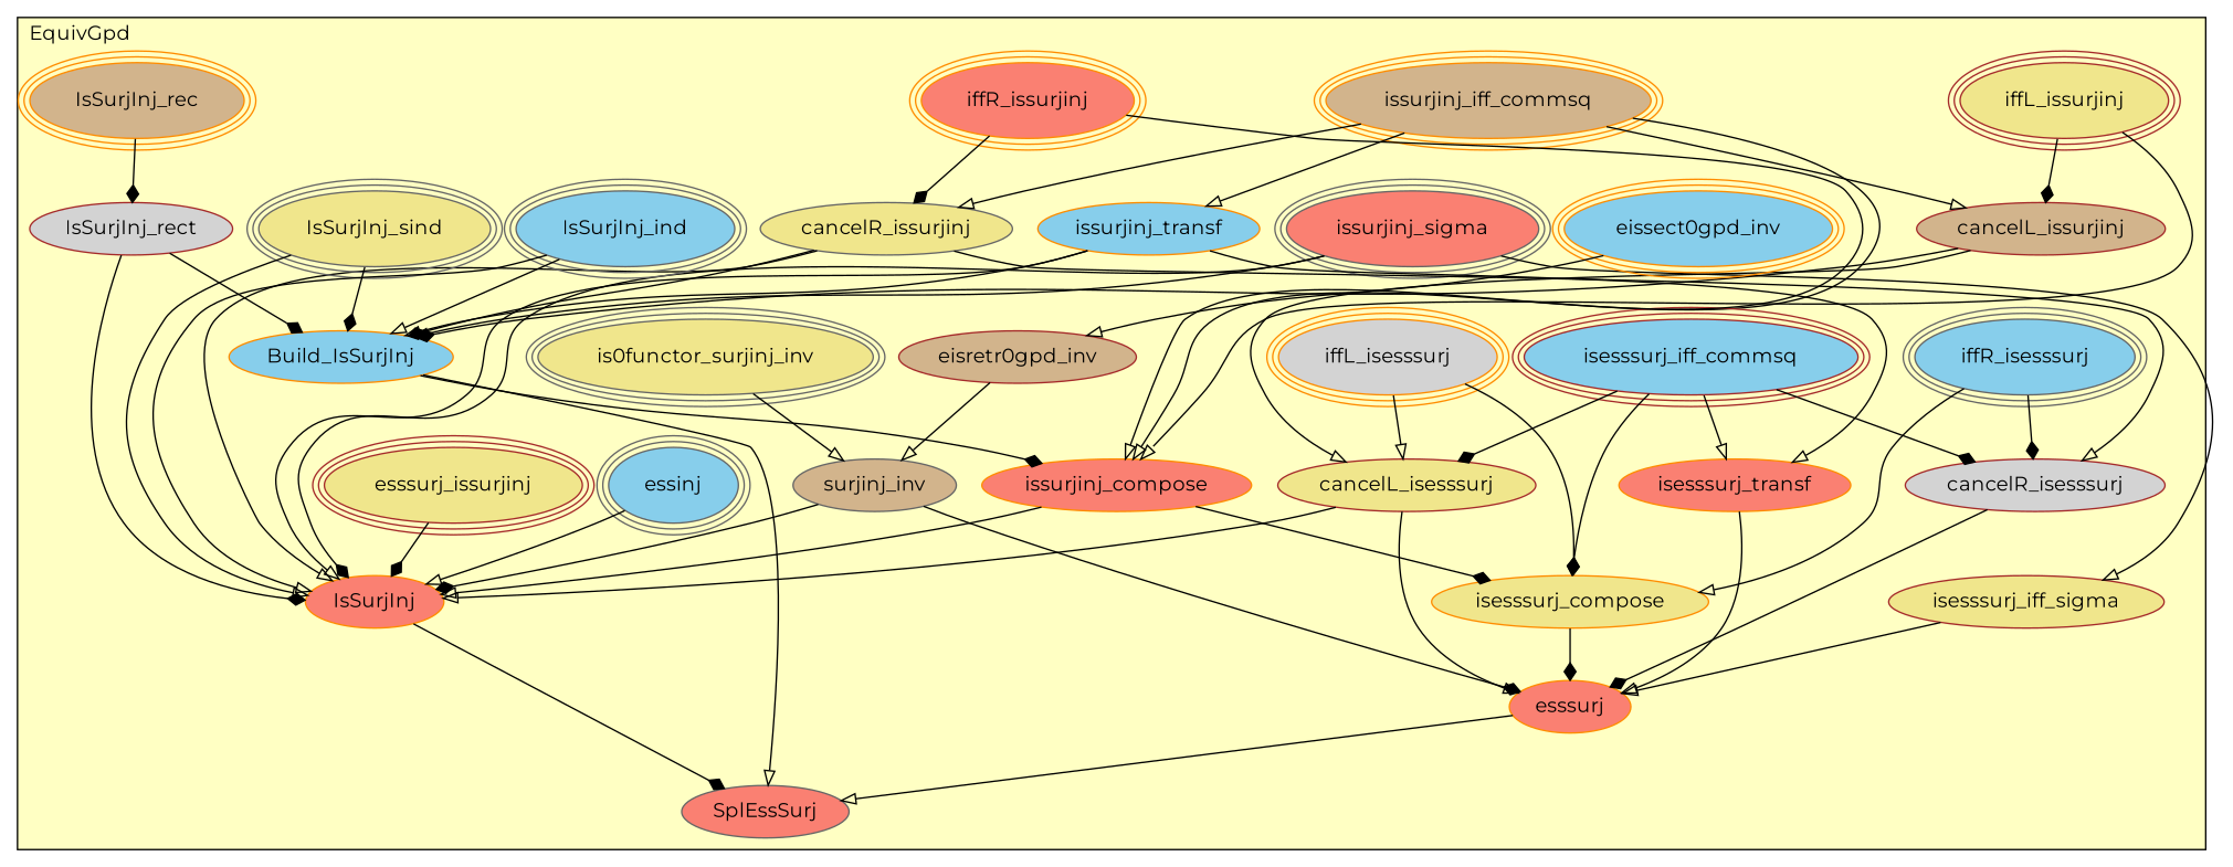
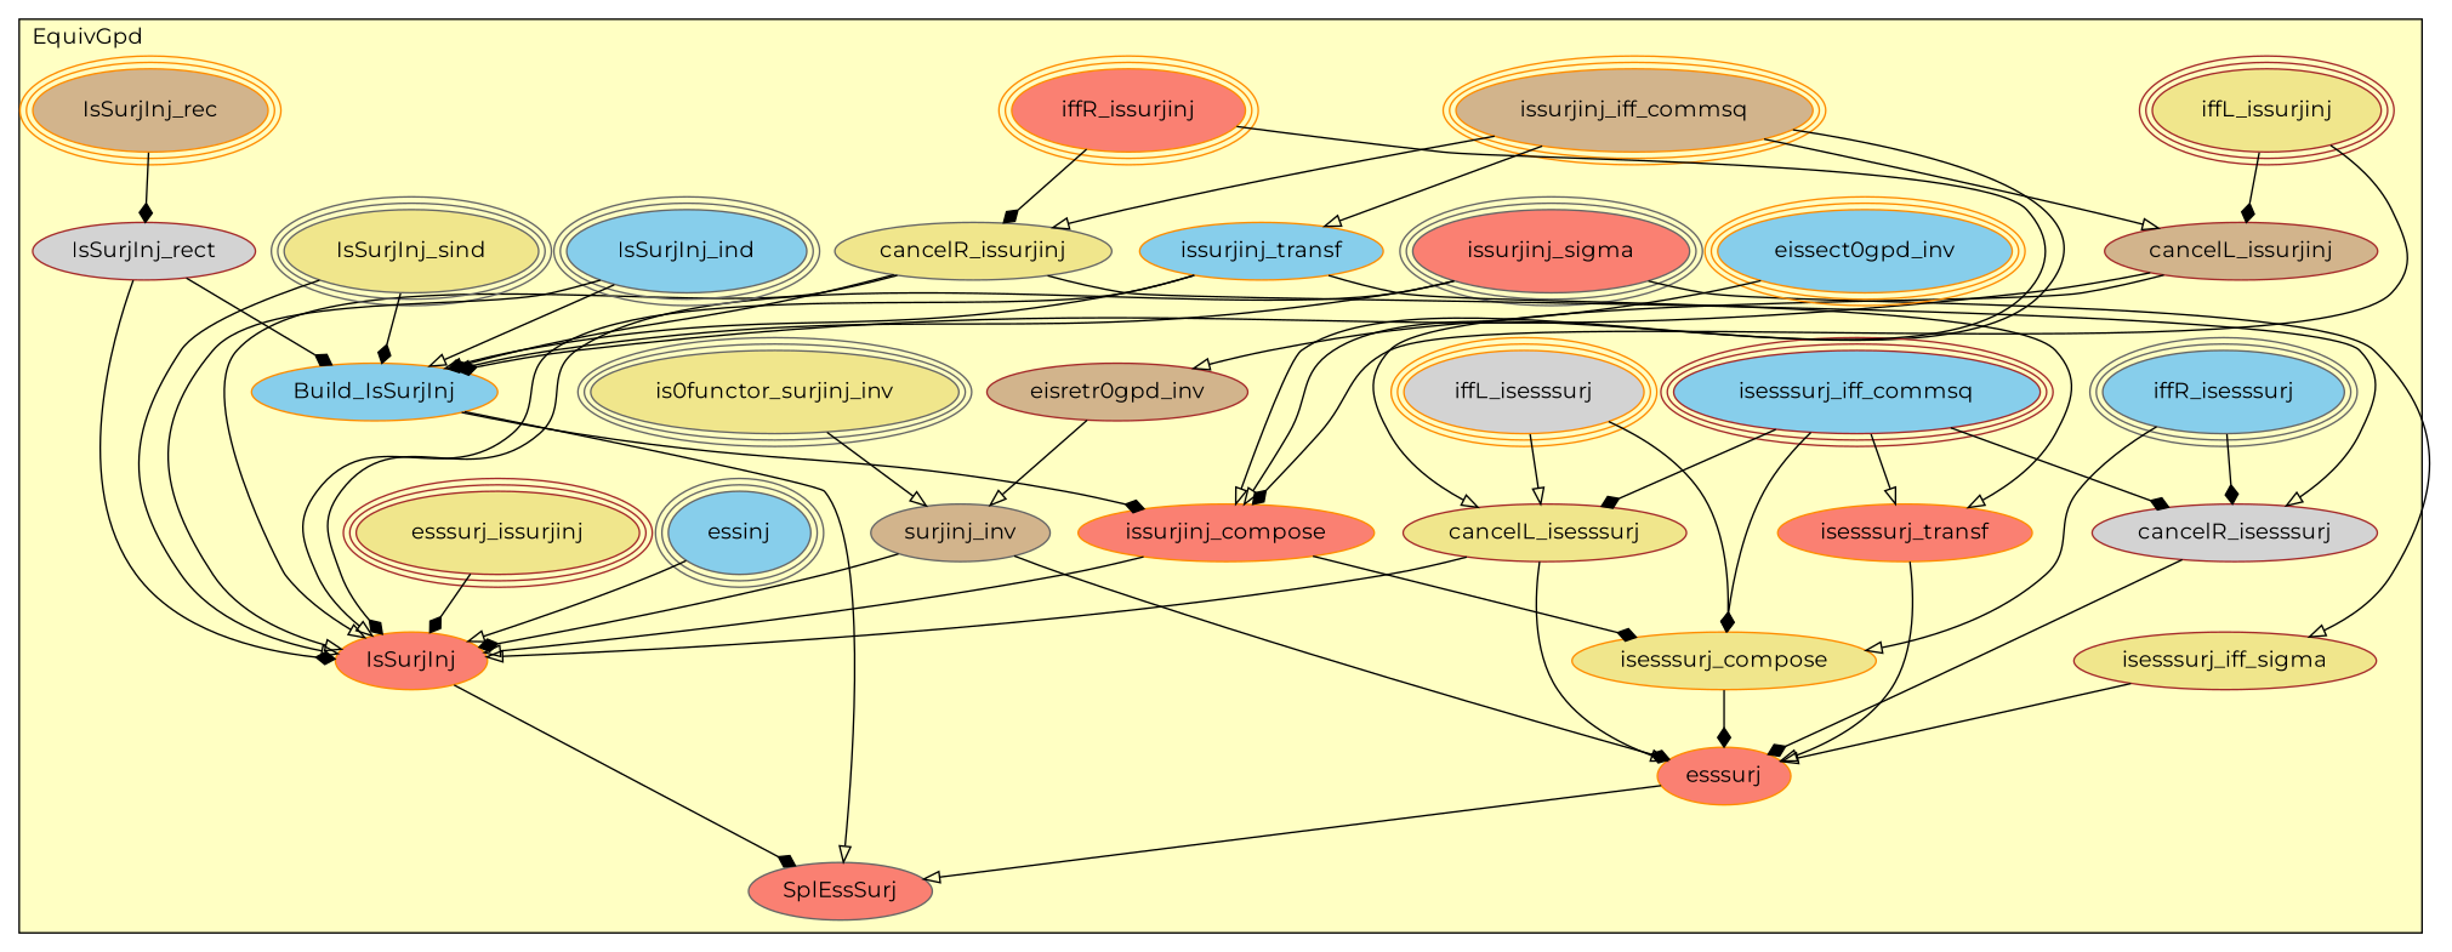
  digraph {
    fontname=Montserrat
    node [color=darkorange fillcolor=khaki fontname=Montserrat style=filled]
    edge [arrowhead=onormal fontname=Montserrat]
    n1 [color=gray40 fillcolor=salmon label=issurjinj_sigma peripheries=3]
    n2 [color=brown label=isesssurj_iff_sigma]
    n3 [fillcolor=tan label=issurjinj_iff_commsq peripheries=3]
    n4 [color=brown fillcolor=skyblue label=isesssurj_iff_commsq peripheries=3]
    n5 [fillcolor=salmon label=iffR_issurjinj peripheries=3]
    n6 [color=gray40 label=cancelR_issurjinj]
    n7 [color=gray40 fillcolor=skyblue label=iffR_isesssurj peripheries=3]
    n8 [color=brown fillcolor=lightgrey label=cancelR_isesssurj]
    n9 [color=brown label=iffL_issurjinj peripheries=3]
    n10 [color=brown fillcolor=tan label=cancelL_issurjinj]
    n11 [fillcolor=lightgrey label=iffL_isesssurj peripheries=3]
    n12 [color=brown label=cancelL_isesssurj]
    n13 [fillcolor=salmon label=issurjinj_compose]
    n14 [label=isesssurj_compose]
    n15 [fillcolor=skyblue label=issurjinj_transf]
    n16 [fillcolor=salmon label=isesssurj_transf]
    n17 [fillcolor=skyblue label=eissect0gpd_inv peripheries=3]
    n18 [color=brown fillcolor=tan label=eisretr0gpd_inv]
    n19 [color=gray40 label=is0functor_surjinj_inv peripheries=3]
    n20 [color=gray40 fillcolor=tan label=surjinj_inv]
    n21 [color=gray40 fillcolor=skyblue label=essinj peripheries=3]
    n22 [color=brown label=esssurj_issurjinj peripheries=3]
    n23 [color=gray40 label=IsSurjInj_sind peripheries=3]
    n24 [fillcolor=tan label=IsSurjInj_rec peripheries=3]
    n25 [color=gray40 fillcolor=skyblue label=IsSurjInj_ind peripheries=3]
    n26 [color=brown fillcolor=lightgrey label=IsSurjInj_rect]
    n27 [fillcolor=skyblue label=Build_IsSurjInj]
    n28 [fillcolor=salmon label=IsSurjInj]
    n29 [fillcolor=salmon label=esssurj]
    n30 [color=gray40 fillcolor=salmon label=SplEssSurj]
    subgraph cluster_1 {
      fillcolor="#FFFFC3"
      label=EquivGpd
      labeljust=l
      style=filled
      n1
      n2
      n3
      n4
      n5
      n6
      n7
      n8
      n9
      n10
      n11
      n12
      n13
      n14
      n15
      n16
      n17
      n18
      n19
      n20
      n21
      n22
      n23
      n24
      n25
      n26
      n27
      n28
      n29
      n30
    }
    n1 -> n2
    n1 -> n27
    n1 -> n28 [arrowhead=diamond]
    n2 -> n29
    n3 -> n6
    n3 -> n10
    n3 -> n13
    n3 -> n15
    n4 -> n8 [arrowhead=diamond]
    n4 -> n12 [arrowhead=diamond]
    n4 -> n14 [arrowhead=diamond]
    n4 -> n16
    n5 -> n6 [arrowhead=diamond]
    n5 -> n13
    n6 -> n8
    n6 -> n27 [arrowhead=diamond]
    n6 -> n28
    n7 -> n8 [arrowhead=diamond]
    n7 -> n14
    n8 -> n29 [arrowhead=diamond]
    n9 -> n10 [arrowhead=diamond]
-   n9 -> n13
+   n9 -> n13 [arrowhead=diamond]
    n10 -> n12
    n10 -> n27 [arrowhead=diamond]
    n11 -> n12
    n11 -> n14 [arrowhead=diamond]
    n12 -> n28
    n12 -> n29
    n13 -> n14 [arrowhead=diamond]
    n13 -> n28
    n14 -> n29 [arrowhead=diamond]
    n15 -> n16
    n15 -> n27
    n15 -> n28
    n16 -> n29
    n17 -> n18
    n18 -> n20
    n19 -> n20
    n20 -> n28 [arrowhead=diamond]
    n20 -> n29 [arrowhead=diamond]
    n21 -> n28
    n22 -> n28 [arrowhead=diamond]
    n23 -> n27 [arrowhead=diamond]
    n23 -> n28
    n24 -> n26 [arrowhead=diamond]
    n25 -> n27
    n25 -> n28
    n26 -> n27 [arrowhead=diamond]
    n26 -> n28 [arrowhead=diamond]
    n27 -> n13 [arrowhead=diamond]
    n27 -> n30
    n28 -> n30 [arrowhead=diamond]
    n29 -> n30
  }
